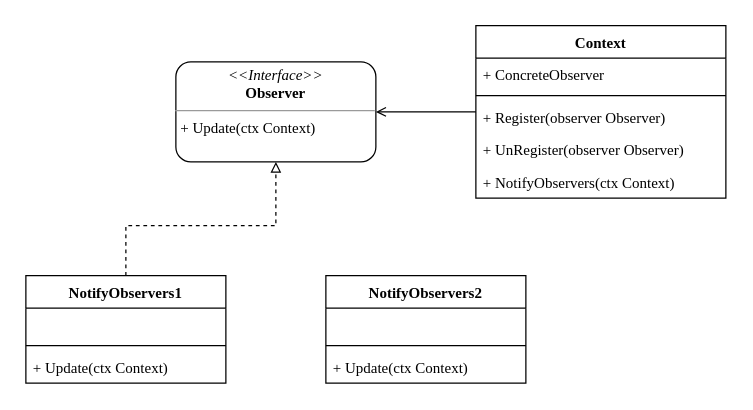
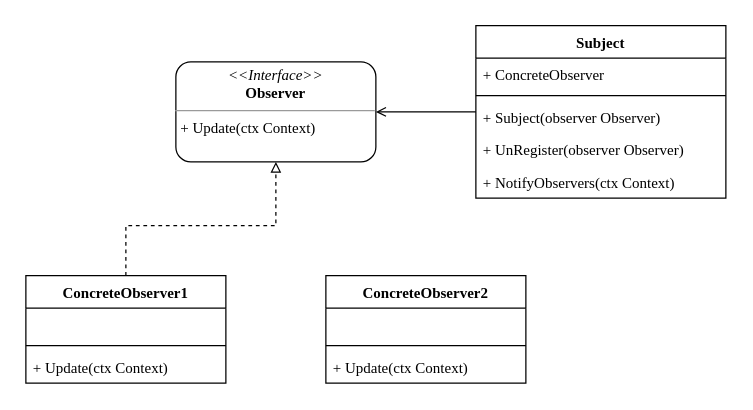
  <mxCell id="0" />
  <mxCell id="1" parent="0" />
  <mxCell id="2" value="&lt;p style=&quot;margin:0px;margin-top:4px;text-align:center;&quot;&gt;&lt;i&gt;&amp;lt;&amp;lt;Interface&amp;gt;&amp;gt;&lt;/i&gt;&lt;br&gt;&lt;b&gt;Observer&lt;/b&gt;&lt;/p&gt;&lt;hr size=&quot;1&quot;&gt;&lt;p style=&quot;margin:0px;margin-left:4px;&quot;&gt;+ Update(ctx Context)&lt;br&gt;&lt;/p&gt;" style="verticalAlign=top;align=left;overflow=fill;fontSize=12;fontFamily=Times New Roman;html=1;rounded=1;" vertex="1" parent="1"><mxGeometry x="140" y="49" width="160" height="80" as="geometry" /></mxCell>
  <mxCell id="3" value="" style="edgeStyle=orthogonalEdgeStyle;rounded=0;orthogonalLoop=1;jettySize=auto;html=1;fontFamily=Times New Roman;endArrow=open;endFill=0;" edge="1" parent="1" source="4" target="2"><mxGeometry relative="1" as="geometry" /></mxCell>
- <mxCell id="4" value="Context" style="swimlane;fontStyle=1;align=center;verticalAlign=top;childLayout=stackLayout;horizontal=1;startSize=26;horizontalStack=0;resizeParent=1;resizeParentMax=0;resizeLast=0;collapsible=1;marginBottom=0;fontFamily=Times New Roman;" vertex="1" parent="1"><mxGeometry x="380" y="20" width="200" height="138" as="geometry" /></mxCell>
+ <mxCell id="4" value="Subject" style="swimlane;fontStyle=1;align=center;verticalAlign=top;childLayout=stackLayout;horizontal=1;startSize=26;horizontalStack=0;resizeParent=1;resizeParentMax=0;resizeLast=0;collapsible=1;marginBottom=0;fontFamily=Times New Roman;" vertex="1" parent="1"><mxGeometry x="380" y="20" width="200" height="138" as="geometry" /></mxCell>
  <mxCell id="5" value="+ ConcreteObserver" style="text;strokeColor=none;fillColor=none;align=left;verticalAlign=top;spacingLeft=4;spacingRight=4;overflow=hidden;rotatable=0;points=[[0,0.5],[1,0.5]];portConstraint=eastwest;fontFamily=Times New Roman;" vertex="1" parent="4"><mxGeometry y="26" width="200" height="26" as="geometry" /></mxCell>
  <mxCell id="6" value="" style="line;strokeWidth=1;fillColor=none;align=left;verticalAlign=middle;spacingTop=-1;spacingLeft=3;spacingRight=3;rotatable=0;labelPosition=right;points=[];portConstraint=eastwest;strokeColor=inherit;fontFamily=Times New Roman;" vertex="1" parent="4"><mxGeometry y="52" width="200" height="8" as="geometry" /></mxCell>
- <mxCell id="7" value="+ Register(observer Observer)" style="text;strokeColor=none;fillColor=none;align=left;verticalAlign=top;spacingLeft=4;spacingRight=4;overflow=hidden;rotatable=0;points=[[0,0.5],[1,0.5]];portConstraint=eastwest;fontFamily=Times New Roman;" vertex="1" parent="4"><mxGeometry y="60" width="200" height="26" as="geometry" /></mxCell>
+ <mxCell id="7" value="+ Subject(observer Observer)" style="text;strokeColor=none;fillColor=none;align=left;verticalAlign=top;spacingLeft=4;spacingRight=4;overflow=hidden;rotatable=0;points=[[0,0.5],[1,0.5]];portConstraint=eastwest;fontFamily=Times New Roman;" vertex="1" parent="4"><mxGeometry y="60" width="200" height="26" as="geometry" /></mxCell>
  <mxCell id="8" value="+ UnRegister(observer Observer)" style="text;strokeColor=none;fillColor=none;align=left;verticalAlign=top;spacingLeft=4;spacingRight=4;overflow=hidden;rotatable=0;points=[[0,0.5],[1,0.5]];portConstraint=eastwest;fontFamily=Times New Roman;" vertex="1" parent="4"><mxGeometry y="86" width="200" height="26" as="geometry" /></mxCell>
  <mxCell id="9" value="+ NotifyObservers(ctx Context)" style="text;strokeColor=none;fillColor=none;align=left;verticalAlign=top;spacingLeft=4;spacingRight=4;overflow=hidden;rotatable=0;points=[[0,0.5],[1,0.5]];portConstraint=eastwest;fontFamily=Times New Roman;" vertex="1" parent="4"><mxGeometry y="112" width="200" height="26" as="geometry" /></mxCell>
  <mxCell id="10" style="edgeStyle=orthogonalEdgeStyle;rounded=0;orthogonalLoop=1;jettySize=auto;html=1;exitX=0.5;exitY=0;exitDx=0;exitDy=0;fontFamily=Times New Roman;endArrow=block;endFill=0;dashed=1;" edge="1" parent="1" source="11" target="2"><mxGeometry relative="1" as="geometry"><Array as="points"><mxPoint x="100" y="180" /><mxPoint x="220" y="180" /></Array></mxGeometry></mxCell>
- <mxCell id="11" value="NotifyObservers1" style="swimlane;fontStyle=1;align=center;verticalAlign=top;childLayout=stackLayout;horizontal=1;startSize=26;horizontalStack=0;resizeParent=1;resizeParentMax=0;resizeLast=0;collapsible=1;marginBottom=0;fontFamily=Times New Roman;" vertex="1" parent="1"><mxGeometry x="20" y="220" width="160" height="86" as="geometry" /></mxCell>
+ <mxCell id="11" value="ConcreteObserver1" style="swimlane;fontStyle=1;align=center;verticalAlign=top;childLayout=stackLayout;horizontal=1;startSize=26;horizontalStack=0;resizeParent=1;resizeParentMax=0;resizeLast=0;collapsible=1;marginBottom=0;fontFamily=Times New Roman;" vertex="1" parent="1"><mxGeometry x="20" y="220" width="160" height="86" as="geometry" /></mxCell>
  <mxCell id="12" value=" " style="text;strokeColor=none;fillColor=none;align=left;verticalAlign=top;spacingLeft=4;spacingRight=4;overflow=hidden;rotatable=0;points=[[0,0.5],[1,0.5]];portConstraint=eastwest;fontFamily=Times New Roman;" vertex="1" parent="11"><mxGeometry y="26" width="160" height="26" as="geometry" /></mxCell>
  <mxCell id="13" value="" style="line;strokeWidth=1;fillColor=none;align=left;verticalAlign=middle;spacingTop=-1;spacingLeft=3;spacingRight=3;rotatable=0;labelPosition=right;points=[];portConstraint=eastwest;strokeColor=inherit;fontFamily=Times New Roman;" vertex="1" parent="11"><mxGeometry y="52" width="160" height="8" as="geometry" /></mxCell>
  <mxCell id="14" value="+ Update(ctx Context)" style="text;strokeColor=none;fillColor=none;align=left;verticalAlign=top;spacingLeft=4;spacingRight=4;overflow=hidden;rotatable=0;points=[[0,0.5],[1,0.5]];portConstraint=eastwest;fontFamily=Times New Roman;" vertex="1" parent="11"><mxGeometry y="60" width="160" height="26" as="geometry" /></mxCell>
- <mxCell id="15" value="NotifyObservers2" style="swimlane;fontStyle=1;align=center;verticalAlign=top;childLayout=stackLayout;horizontal=1;startSize=26;horizontalStack=0;resizeParent=1;resizeParentMax=0;resizeLast=0;collapsible=1;marginBottom=0;fontFamily=Times New Roman;" vertex="1" parent="1"><mxGeometry x="260" y="220" width="160" height="86" as="geometry" /></mxCell>
+ <mxCell id="15" value="ConcreteObserver2" style="swimlane;fontStyle=1;align=center;verticalAlign=top;childLayout=stackLayout;horizontal=1;startSize=26;horizontalStack=0;resizeParent=1;resizeParentMax=0;resizeLast=0;collapsible=1;marginBottom=0;fontFamily=Times New Roman;" vertex="1" parent="1"><mxGeometry x="260" y="220" width="160" height="86" as="geometry" /></mxCell>
  <mxCell id="16" value=" " style="text;strokeColor=none;fillColor=none;align=left;verticalAlign=top;spacingLeft=4;spacingRight=4;overflow=hidden;rotatable=0;points=[[0,0.5],[1,0.5]];portConstraint=eastwest;fontFamily=Times New Roman;" vertex="1" parent="15"><mxGeometry y="26" width="160" height="26" as="geometry" /></mxCell>
  <mxCell id="17" value="" style="line;strokeWidth=1;fillColor=none;align=left;verticalAlign=middle;spacingTop=-1;spacingLeft=3;spacingRight=3;rotatable=0;labelPosition=right;points=[];portConstraint=eastwest;strokeColor=inherit;fontFamily=Times New Roman;" vertex="1" parent="15"><mxGeometry y="52" width="160" height="8" as="geometry" /></mxCell>
  <mxCell id="18" value="+ Update(ctx Context)" style="text;strokeColor=none;fillColor=none;align=left;verticalAlign=top;spacingLeft=4;spacingRight=4;overflow=hidden;rotatable=0;points=[[0,0.5],[1,0.5]];portConstraint=eastwest;fontFamily=Times New Roman;" vertex="1" parent="15"><mxGeometry y="60" width="160" height="26" as="geometry" /></mxCell>
